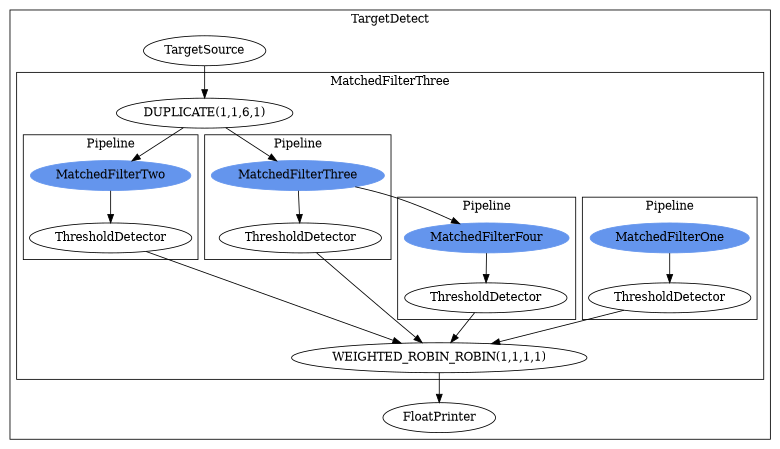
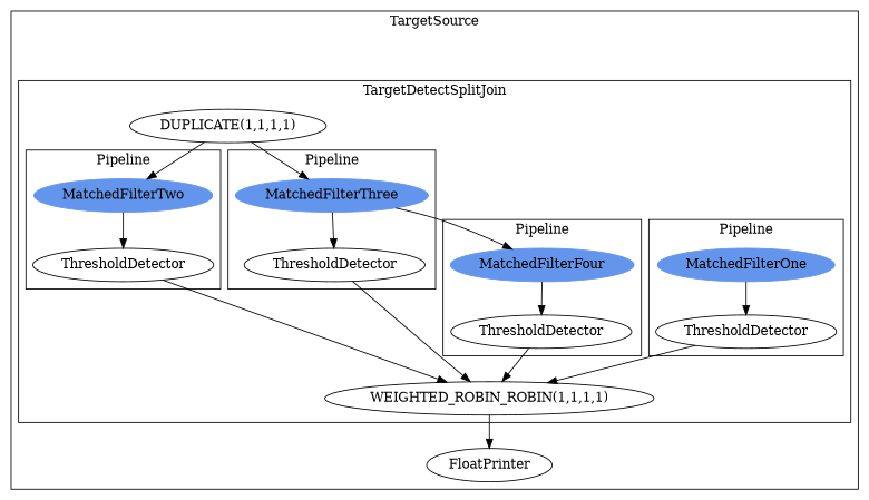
  digraph {
    n1 [color=cornflowerblue label=MatchedFilterOne style=filled]
    n2 [label=ThresholdDetector]
    n3 [color=cornflowerblue label=MatchedFilterTwo style=filled]
    n4 [label=ThresholdDetector]
    n5 [color=cornflowerblue label=MatchedFilterThree style=filled]
    n6 [label=ThresholdDetector]
    n7 [color=cornflowerblue label=MatchedFilterFour style=filled]
    n8 [label=ThresholdDetector]
-   n9 [label="DUPLICATE(1,1,6,1)"]
+   n9 [label="DUPLICATE(1,1,1,1)"]
    n10 [label="WEIGHTED_ROBIN_ROBIN(1,1,1,1)"]
-   n11 [label=TargetSource]
    n12 [label=FloatPrinter]
    subgraph cluster_1 {
-     label=TargetDetect
-     n11
+     label=TargetSource
      n12
      subgraph cluster_2 {
-       label=MatchedFilterThree
+       label=TargetDetectSplitJoin
        n9
        n10
        subgraph cluster_3 {
          label=Pipeline
          n1
          n2
        }
        subgraph cluster_4 {
          label=Pipeline
          n3
          n4
        }
        subgraph cluster_5 {
          label=Pipeline
          n5
          n6
        }
        subgraph cluster_6 {
          label=Pipeline
          n7
          n8
        }
      }
    }
    n1 -> n2
    n2 -> n10
    n3 -> n4
    n4 -> n10
    n5 -> n6
    n5 -> n7
    n6 -> n10
    n7 -> n8
    n8 -> n10
    n9 -> n3
    n9 -> n5
    n10 -> n12
-   n11 -> n9
  }
